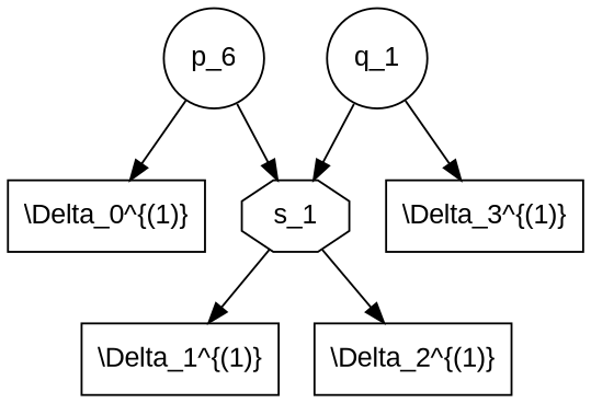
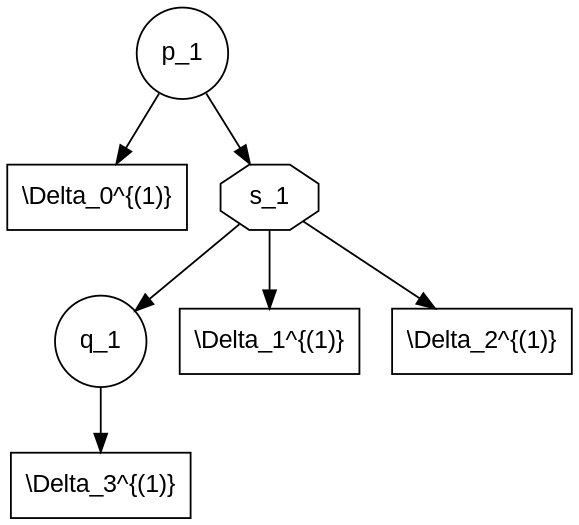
  digraph {
    fontname="Liberation Sans"
    node [fontname="Liberation Sans" shape=box]
    edge [fontname="Liberation Sans"]
-   n1 [label=p_6 shape=circle]
+   n1 [label=p_1 shape=circle]
    n2 [label="\\Delta_0^{(1)}"]
    n3 [label=s_1 shape=octagon]
    n4 [label=q_1 shape=circle]
    n5 [label="\\Delta_3^{(1)}"]
    n6 [label="\\Delta_1^{(1)}"]
    n7 [label="\\Delta_2^{(1)}"]
    n1 -> n2
    n1 -> n3
    n3 -> n6
    n3 -> n7
-   n4 -> n3
+   n3 -> n4
    n4 -> n5
  }
